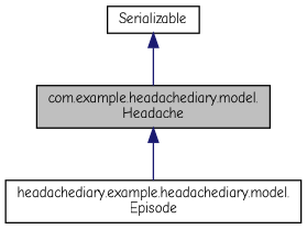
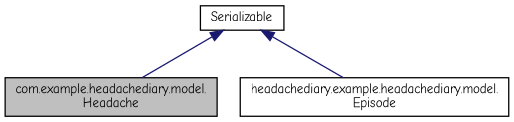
  digraph {
    fontname="Comic Neue"
    node [color=black fillcolor=white fontname="Comic Neue" fontsize=10 shape=record style=filled]
    edge [color=midnightblue dir=back fontname="Comic Neue" fontsize=10 labelfontname=Helvetica labelfontsize=10 style=solid]
    n1 [fillcolor=grey75 fontcolor=black height=0.2 label="com.example.headachediary.model.\lHeadache" width=0.4]
    n2 [height=0.2 label="headachediary.example.headachediary.model.\lEpisode" width=0.4]
    n3 [height=0.2 label=Serializable width=0.4]
-   n1 -> n2
+   n3 -> n2
    n3 -> n1
  }
